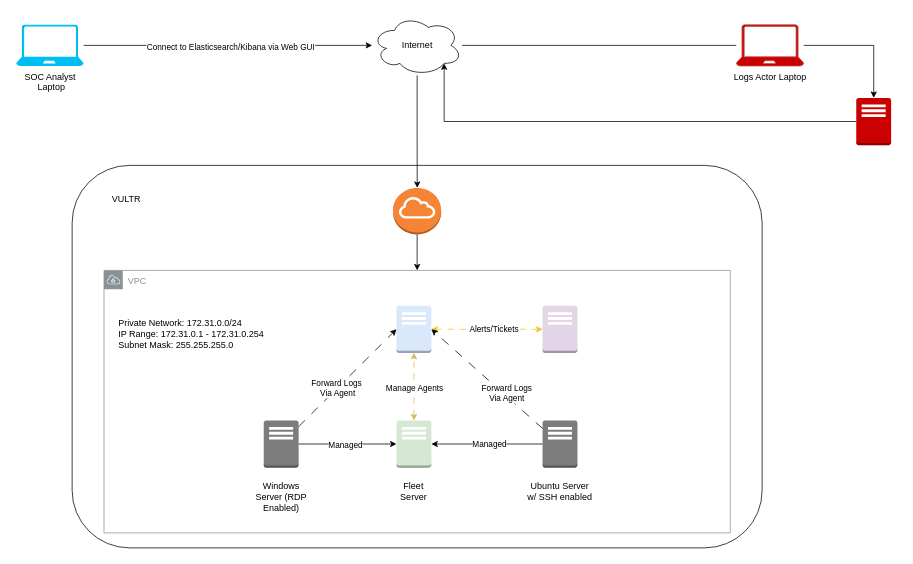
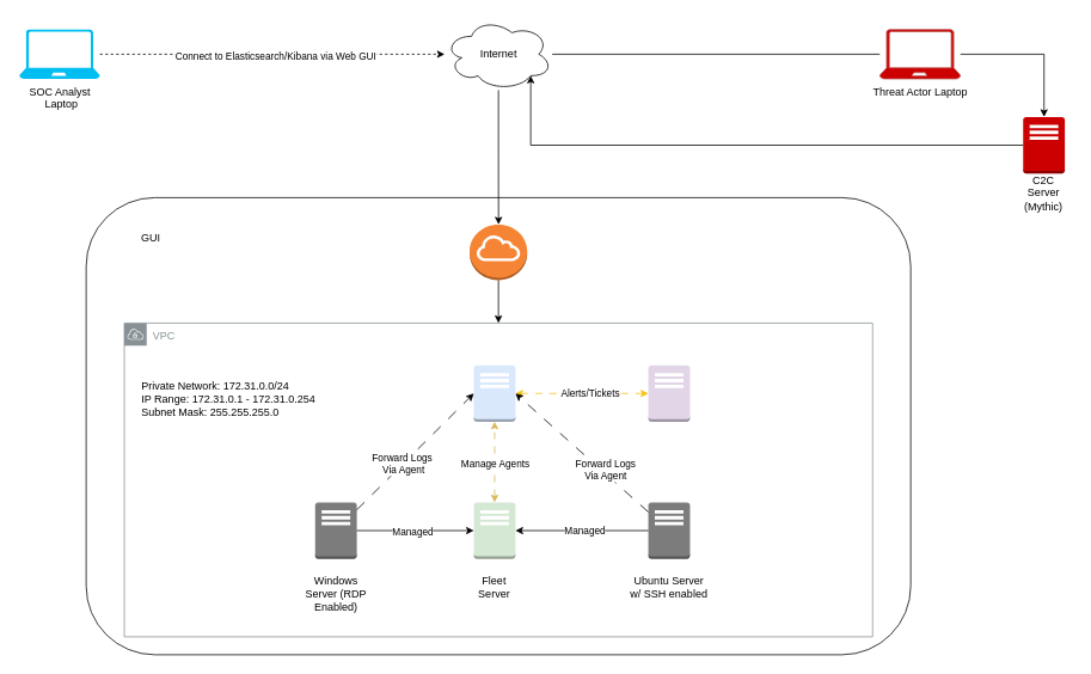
  <mxCell id="0" />
  <mxCell id="1" parent="0" />
  <mxCell id="2" value="" style="rounded=1;whiteSpace=wrap;html=1;" vertex="1" parent="1"><mxGeometry x="95.5" width="920" height="510" as="geometry" y="220" /></mxCell>
  <mxCell id="3" value="" style="outlineConnect=0;dashed=0;verticalLabelPosition=bottom;verticalAlign=top;align=center;html=1;shape=mxgraph.aws3.traditional_server;fillColor=#dae8fc;strokeColor=#6c8ebf;" vertex="1" parent="1"><mxGeometry x="528" y="407" width="46.5" height="63" as="geometry" /></mxCell>
  <mxCell id="4" style="edgeStyle=orthogonalEdgeStyle;rounded=0;orthogonalLoop=1;jettySize=auto;html=1;startArrow=classic;startFill=1;fillColor=#fff2cc;strokeColor=#d6b656;dashed=1;dashPattern=8 8;" edge="1" parent="1" source="6" target="3"><mxGeometry relative="1" as="geometry" /></mxCell>
  <mxCell id="5" value="Manage Agents" style="edgeLabel;html=1;align=center;verticalAlign=middle;resizable=0;points=[];" vertex="1" connectable="0" parent="4"><mxGeometry x="-0.022" relative="1" as="geometry"><mxPoint as="offset" /></mxGeometry></mxCell>
  <mxCell id="6" value="" style="outlineConnect=0;dashed=0;verticalLabelPosition=bottom;verticalAlign=top;align=center;html=1;shape=mxgraph.aws3.traditional_server;fillColor=#d5e8d4;strokeColor=#82b366;" vertex="1" parent="1"><mxGeometry x="528" y="560" width="46.5" height="63" as="geometry" /></mxCell>
  <mxCell id="7" value="" style="outlineConnect=0;dashed=0;verticalLabelPosition=bottom;verticalAlign=top;align=center;html=1;shape=mxgraph.aws3.traditional_server;fillColor=#7D7C7C;gradientColor=none;" vertex="1" parent="1"><mxGeometry x="722.75" y="560" width="46.5" height="63" as="geometry" /></mxCell>
  <mxCell id="8" value="" style="outlineConnect=0;dashed=0;verticalLabelPosition=bottom;verticalAlign=top;align=center;html=1;shape=mxgraph.aws3.traditional_server;fillColor=#CC0000;strokeColor=#CC0000;" vertex="1" parent="1"><mxGeometry x="1141" y="130" width="46.5" height="63" as="geometry" /></mxCell>
  <mxCell id="9" style="edgeStyle=orthogonalEdgeStyle;rounded=0;orthogonalLoop=1;jettySize=auto;html=1;strokeColor=#f5c211;dashed=1;dashPattern=8 8;startArrow=classic;startFill=1;" edge="1" parent="1" source="11" target="3"><mxGeometry relative="1" as="geometry" /></mxCell>
  <mxCell id="10" value="&lt;div&gt;Alerts/Tickets&lt;/div&gt;" style="edgeLabel;html=1;align=center;verticalAlign=middle;resizable=0;points=[];" vertex="1" connectable="0" parent="9"><mxGeometry x="-0.127" y="-1" relative="1" as="geometry"><mxPoint as="offset" /></mxGeometry></mxCell>
  <mxCell id="11" value="" style="outlineConnect=0;dashed=0;verticalLabelPosition=bottom;verticalAlign=top;align=center;html=1;shape=mxgraph.aws3.traditional_server;fillColor=#e1d5e7;strokeColor=#9673a6;" vertex="1" parent="1"><mxGeometry x="722.75" y="407" width="46.5" height="63" as="geometry" /></mxCell>
- <mxCell id="12" value="&lt;div&gt;VULTR&lt;/div&gt;" style="text;strokeColor=none;align=center;fillColor=none;html=1;verticalAlign=middle;whiteSpace=wrap;rounded=0;" vertex="1" parent="1"><mxGeometry x="138.01" y="250" width="60" height="30" as="geometry" /></mxCell>
+ <mxCell id="12" value="&lt;div&gt;GUI&lt;/div&gt;" style="text;strokeColor=none;align=center;fillColor=none;html=1;verticalAlign=middle;whiteSpace=wrap;rounded=0;" vertex="1" parent="1"><mxGeometry x="138.01" y="250" width="60" height="30" as="geometry" /></mxCell>
  <mxCell id="13" value="&lt;div&gt;Windows Server (RDP Enabled)&lt;/div&gt;" style="text;strokeColor=none;align=center;fillColor=none;html=1;verticalAlign=middle;whiteSpace=wrap;rounded=0;" vertex="1" parent="1"><mxGeometry x="330.87" y="647" width="86.75" height="30" as="geometry" /></mxCell>
  <mxCell id="14" value="Ubuntu Server w/ SSH enabled" style="text;strokeColor=none;align=center;fillColor=none;html=1;verticalAlign=middle;whiteSpace=wrap;rounded=0;" vertex="1" parent="1"><mxGeometry x="701" y="640" width="90" height="30" as="geometry" /></mxCell>
  <mxCell id="15" value="&lt;div&gt;Fleet Server&lt;/div&gt;" style="text;strokeColor=none;align=center;fillColor=none;html=1;verticalAlign=middle;whiteSpace=wrap;rounded=0;" vertex="1" parent="1"><mxGeometry x="521.25" y="640" width="60" height="30" as="geometry" /></mxCell>
+ <mxCell id="16" value="&lt;div&gt;C2C Server&lt;/div&gt;&lt;div&gt;(Mythic)&lt;/div&gt;" style="text;strokeColor=none;align=center;fillColor=none;html=1;verticalAlign=middle;whiteSpace=wrap;rounded=0;" vertex="1" parent="1"><mxGeometry x="1134.25" y="200" width="60" height="30" as="geometry" /></mxCell>
  <mxCell id="17" value="&lt;div&gt;VPC&lt;/div&gt;" style="sketch=0;outlineConnect=0;gradientColor=none;html=1;whiteSpace=wrap;fontSize=12;fontStyle=0;shape=mxgraph.aws4.group;grIcon=mxgraph.aws4.group_vpc;strokeColor=#879196;fillColor=none;verticalAlign=top;align=left;spacingLeft=30;fontColor=#879196;dashed=0;" vertex="1" parent="1"><mxGeometry x="138.01" y="360" width="835" height="350" as="geometry" /></mxCell>
  <mxCell id="18" value="" style="outlineConnect=0;dashed=0;verticalLabelPosition=bottom;verticalAlign=top;align=center;html=1;shape=mxgraph.aws3.traditional_server;fillColor=#7D7C7C;gradientColor=none;" vertex="1" parent="1"><mxGeometry x="350.99" y="560" width="46.5" height="63" as="geometry" /></mxCell>
  <mxCell id="19" style="rounded=0;orthogonalLoop=1;jettySize=auto;html=1;entryX=0;entryY=0.5;entryDx=0;entryDy=0;entryPerimeter=0;dashed=1;dashPattern=12 12;" edge="1" parent="1" source="18" target="3"><mxGeometry relative="1" as="geometry" /></mxCell>
  <mxCell id="20" value="&lt;div&gt;Forward Logs&lt;/div&gt;&lt;div&gt;&amp;nbsp;Via Agent&lt;/div&gt;" style="edgeLabel;html=1;align=center;verticalAlign=middle;resizable=0;points=[];" vertex="1" connectable="0" parent="19"><mxGeometry x="-0.21" y="1" relative="1" as="geometry"><mxPoint x="-1" as="offset" /></mxGeometry></mxCell>
  <mxCell id="21" style="rounded=0;orthogonalLoop=1;jettySize=auto;html=1;entryX=1;entryY=0.5;entryDx=0;entryDy=0;entryPerimeter=0;dashed=1;dashPattern=12 12;" edge="1" parent="1" source="7" target="3"><mxGeometry relative="1" as="geometry" /></mxCell>
  <mxCell id="22" value="&lt;div&gt;Forward Logs&lt;/div&gt;&lt;div&gt;Via Agent&lt;/div&gt;" style="edgeLabel;html=1;align=center;verticalAlign=middle;resizable=0;points=[];" vertex="1" connectable="0" parent="21"><mxGeometry x="-0.314" y="-3" relative="1" as="geometry"><mxPoint as="offset" /></mxGeometry></mxCell>
  <mxCell id="23" value="&lt;div align=&quot;left&quot;&gt;Private Network: 172.31.0.0/24&lt;/div&gt;&lt;div align=&quot;left&quot;&gt;IP Range: 172.31.0.1 - 172.31.0.254&lt;/div&gt;&lt;div align=&quot;left&quot;&gt;Subnet Mask: 255.255.255.0&lt;br&gt;&lt;/div&gt;" style="text;strokeColor=none;align=center;fillColor=none;html=1;verticalAlign=middle;whiteSpace=wrap;rounded=0;" vertex="1" parent="1"><mxGeometry x="110.87" y="430" width="286.62" height="30" as="geometry" /></mxCell>
  <mxCell id="24" style="rounded=0;orthogonalLoop=1;jettySize=auto;html=1;" edge="1" parent="1" source="25" target="17"><mxGeometry relative="1" as="geometry" /></mxCell>
  <mxCell id="25" value="" style="outlineConnect=0;dashed=0;verticalLabelPosition=bottom;verticalAlign=top;align=center;html=1;shape=mxgraph.aws3.internet_gateway;fillColor=#F58534;gradientColor=none;" vertex="1" parent="1"><mxGeometry x="523.38" y="250" width="64.25" height="62" as="geometry" /></mxCell>
  <mxCell id="26" style="edgeStyle=orthogonalEdgeStyle;rounded=0;orthogonalLoop=1;jettySize=auto;html=1;" edge="1" parent="1" source="27" target="25"><mxGeometry relative="1" as="geometry" /></mxCell>
  <mxCell id="27" value="Internet" style="ellipse;shape=cloud;whiteSpace=wrap;html=1;" vertex="1" parent="1"><mxGeometry x="495.5" y="20" width="120" height="80" as="geometry" /></mxCell>
- <mxCell id="28" style="edgeStyle=orthogonalEdgeStyle;rounded=0;orthogonalLoop=1;jettySize=auto;html=1;" edge="1" parent="1" source="30" target="27"><mxGeometry relative="1" as="geometry" /></mxCell>
+ <mxCell id="28" style="edgeStyle=orthogonalEdgeStyle;rounded=0;orthogonalLoop=1;jettySize=auto;html=1;dashed=1;" edge="1" parent="1" source="30" target="27"><mxGeometry relative="1" as="geometry" /></mxCell>
  <mxCell id="29" value="Connect to Elasticsearch/Kibana via Web GUI" style="edgeLabel;html=1;align=center;verticalAlign=middle;resizable=0;points=[];" vertex="1" connectable="0" parent="28"><mxGeometry x="0.02" y="-1" relative="1" as="geometry"><mxPoint as="offset" /></mxGeometry></mxCell>
  <mxCell id="30" value="&lt;div&gt;SOC Analyst&lt;/div&gt;&lt;div&gt;&amp;nbsp;Laptop&lt;/div&gt;" style="verticalLabelPosition=bottom;html=1;verticalAlign=top;align=center;strokeColor=none;fillColor=#00BEF2;shape=mxgraph.azure.laptop;pointerEvents=1;" vertex="1" parent="1"><mxGeometry x="20.87" y="32.5" width="90" height="55" as="geometry" /></mxCell>
  <mxCell id="31" value="" style="edgeStyle=orthogonalEdgeStyle;rounded=0;orthogonalLoop=1;jettySize=auto;html=1;" edge="1" parent="1" source="33" target="8"><mxGeometry relative="1" as="geometry" /></mxCell>
  <mxCell id="32" style="edgeStyle=orthogonalEdgeStyle;rounded=0;orthogonalLoop=1;jettySize=auto;html=1;endArrow=none;" edge="1" parent="1" source="33" target="27"><mxGeometry relative="1" as="geometry" /></mxCell>
- <mxCell id="33" value="Logs Actor Laptop" style="verticalLabelPosition=bottom;html=1;verticalAlign=top;align=center;strokeColor=#b85450;fillColor=#CC0000;shape=mxgraph.azure.laptop;pointerEvents=1;" vertex="1" parent="1"><mxGeometry x="981" y="32.5" width="90" height="55" as="geometry" /></mxCell>
+ <mxCell id="33" value="Threat Actor Laptop" style="verticalLabelPosition=bottom;html=1;verticalAlign=top;align=center;strokeColor=#b85450;fillColor=#CC0000;shape=mxgraph.azure.laptop;pointerEvents=1;" vertex="1" parent="1"><mxGeometry x="981" y="32.5" width="90" height="55" as="geometry" /></mxCell>
  <mxCell id="34" style="edgeStyle=orthogonalEdgeStyle;rounded=0;orthogonalLoop=1;jettySize=auto;html=1;entryX=0.8;entryY=0.8;entryDx=0;entryDy=0;entryPerimeter=0;" edge="1" parent="1" source="8" target="27"><mxGeometry relative="1" as="geometry" /></mxCell>
  <mxCell id="35" style="rounded=0;orthogonalLoop=1;jettySize=auto;html=1;entryX=0;entryY=0.5;entryDx=0;entryDy=0;entryPerimeter=0;" edge="1" parent="1" source="18" target="6"><mxGeometry relative="1" as="geometry" /></mxCell>
  <mxCell id="36" value="Managed" style="edgeLabel;html=1;align=center;verticalAlign=middle;resizable=0;points=[];" vertex="1" connectable="0" parent="35"><mxGeometry x="-0.05" y="-1" relative="1" as="geometry"><mxPoint as="offset" /></mxGeometry></mxCell>
  <mxCell id="37" style="edgeStyle=orthogonalEdgeStyle;rounded=0;orthogonalLoop=1;jettySize=auto;html=1;entryX=1;entryY=0.5;entryDx=0;entryDy=0;entryPerimeter=0;" edge="1" parent="1" source="7" target="6"><mxGeometry relative="1" as="geometry" /></mxCell>
  <mxCell id="38" value="Managed" style="edgeLabel;html=1;align=center;verticalAlign=middle;resizable=0;points=[];" vertex="1" connectable="0" parent="37"><mxGeometry x="-0.029" relative="1" as="geometry"><mxPoint x="1" as="offset" /></mxGeometry></mxCell>
